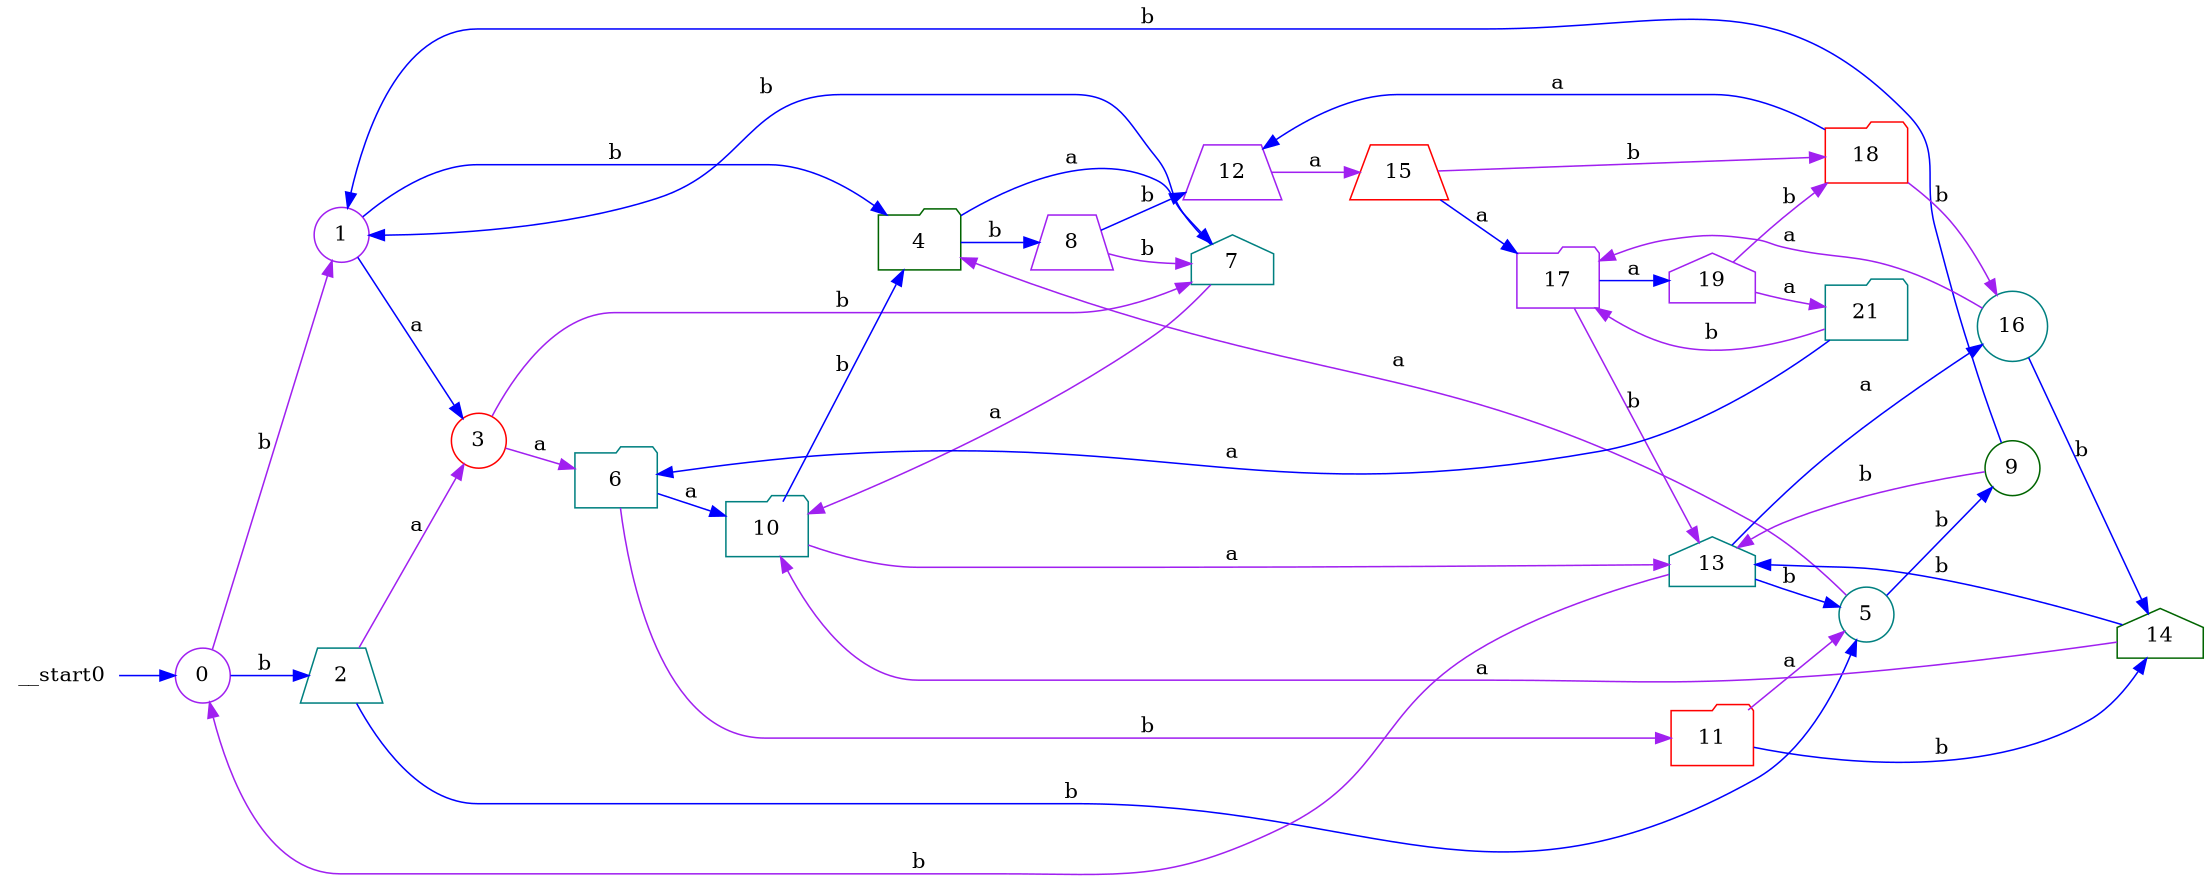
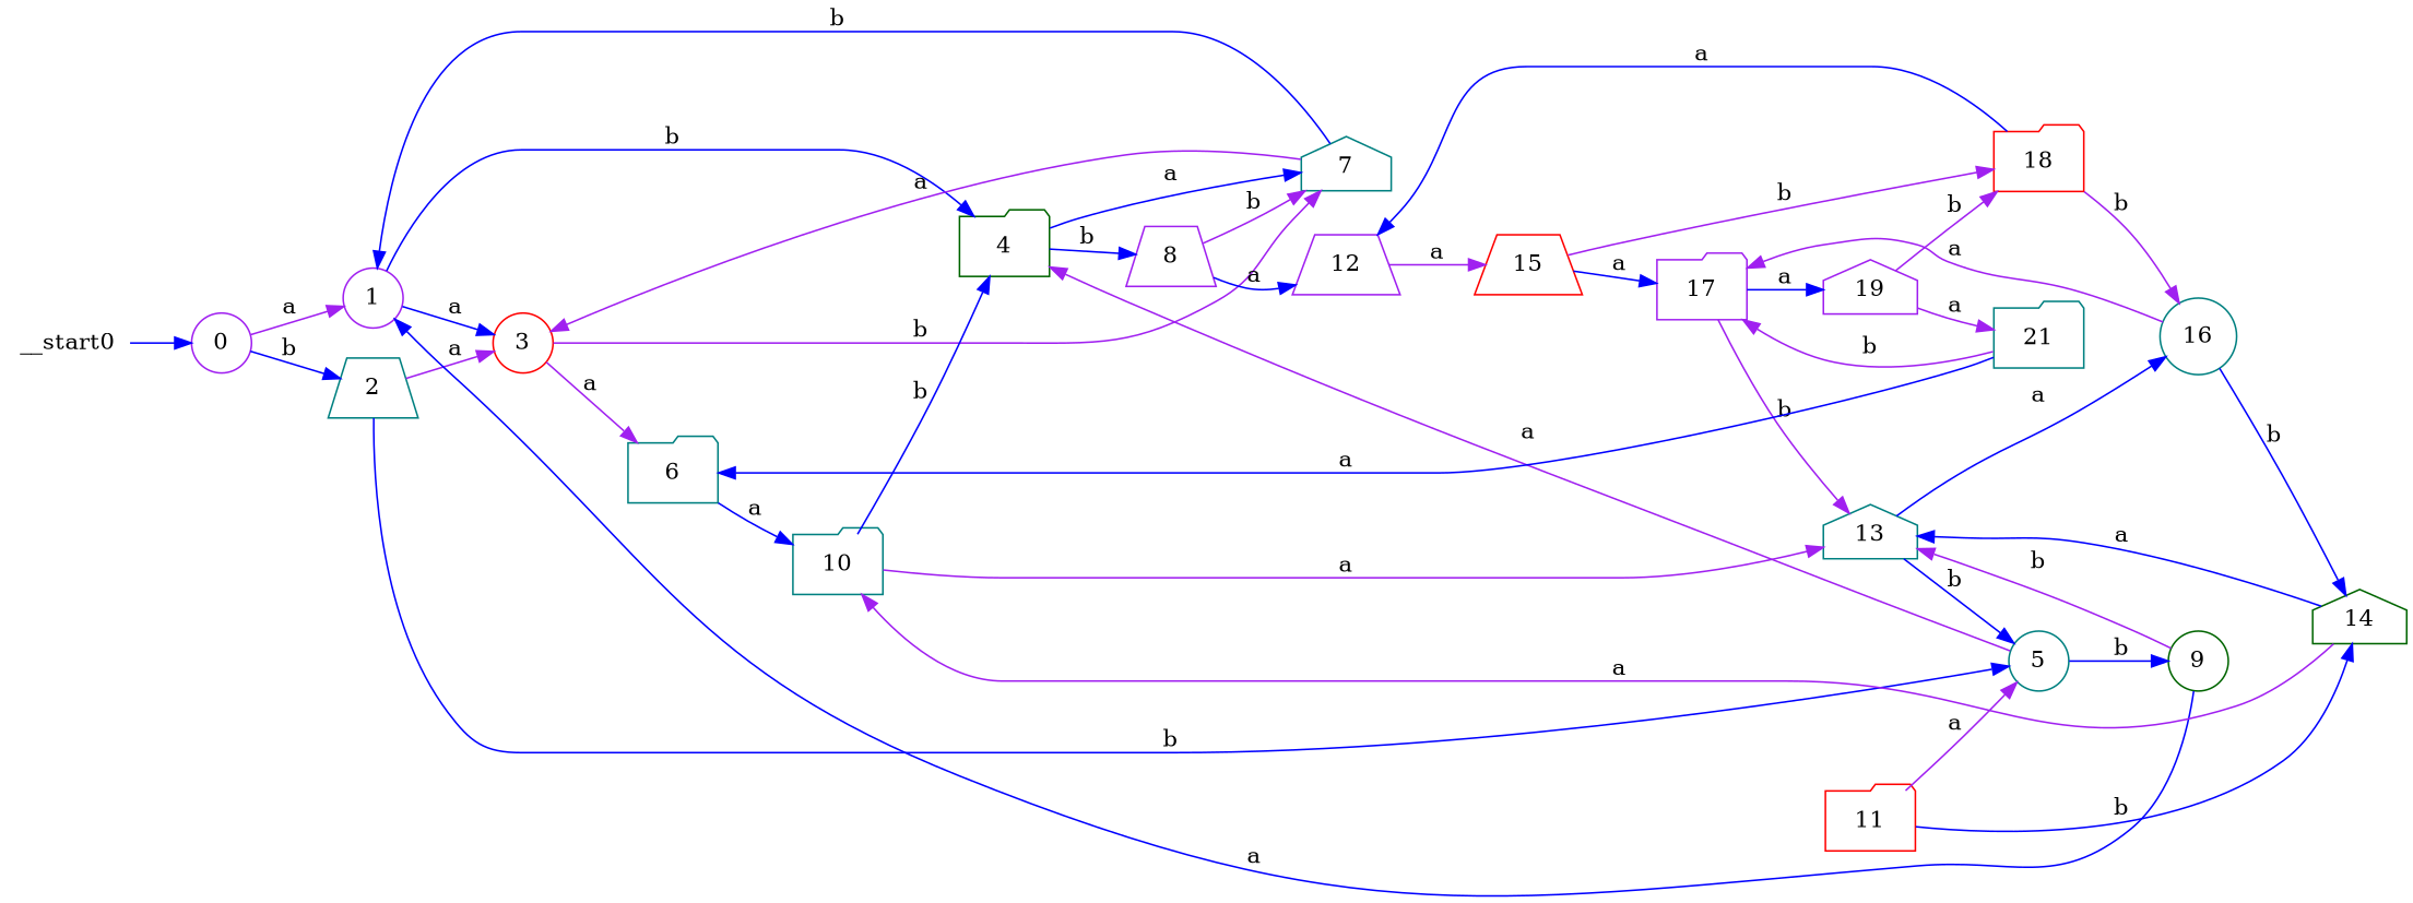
  digraph {
    rankdir=LR
    node [color=teal shape=folder]
    edge [color=blue]
    __start0 [shape=none]
    0 [color=purple shape=circle]
    1 [color=purple shape=circle]
    2 [shape=trapezium]
    3 [color=red shape=circle]
    4 [color=darkgreen]
    5 [shape=circle]
    6
    7 [shape=house]
    8 [color=purple shape=trapezium]
    9 [color=darkgreen shape=circle]
    10
    11 [color=red]
    12 [color=purple shape=trapezium]
    13 [shape=house]
    14 [color=darkgreen shape=house]
    15 [color=red shape=trapezium]
    16 [shape=circle]
    17 [color=purple]
    18 [color=red]
    19 [color=purple shape=house]
    n22 [label=21]
    __start0 -> 0
-   0 -> 1 [color=purple label=b]
+   0 -> 1 [color=purple label=a]
    0 -> 2 [label=b]
    1 -> 3 [label=a]
    1 -> 4 [label=b]
    2 -> 3 [color=purple label=a]
    2 -> 5 [label=b]
    3 -> 6 [color=purple label=a]
    3 -> 7 [color=purple label=b]
    4 -> 7 [label=a]
    4 -> 8 [label=b]
    5 -> 4 [color=purple label=a]
    5 -> 9 [label=b]
    6 -> 10 [label=a]
-   6 -> 11 [color=purple label=b]
    7 -> 1 [label=b]
-   7 -> 10 [color=purple label=a]
+   7 -> 3 [color=purple label=a]
    8 -> 7 [color=purple label=b]
-   8 -> 12 [label=b]
-   9 -> 1 [label=b]
+   8 -> 12 [label=a]
+   9 -> 1 [label=a]
    9 -> 13 [color=purple label=b]
    10 -> 4 [label=b]
    10 -> 13 [color=purple label=a]
    11 -> 5 [color=purple label=a]
    11 -> 14 [label=b]
    12 -> 15 [color=purple label=a]
-   13 -> 0 [color=purple label=b]
    13 -> 5 [label=b]
    13 -> 16 [label=a]
    14 -> 10 [color=purple label=a]
-   14 -> 13 [label=b]
+   14 -> 13 [label=a]
    15 -> 17 [label=a]
    15 -> 18 [color=purple label=b]
    16 -> 14 [label=b]
    16 -> 17 [color=purple label=a]
    17 -> 13 [color=purple label=b]
    17 -> 19 [label=a]
    18 -> 12 [label=a]
    18 -> 16 [color=purple label=b]
    19 -> 18 [color=purple label=b]
    19 -> n22 [color=purple label=a]
    n22 -> 6 [label=a]
    n22 -> 17 [color=purple label=b]
  }
